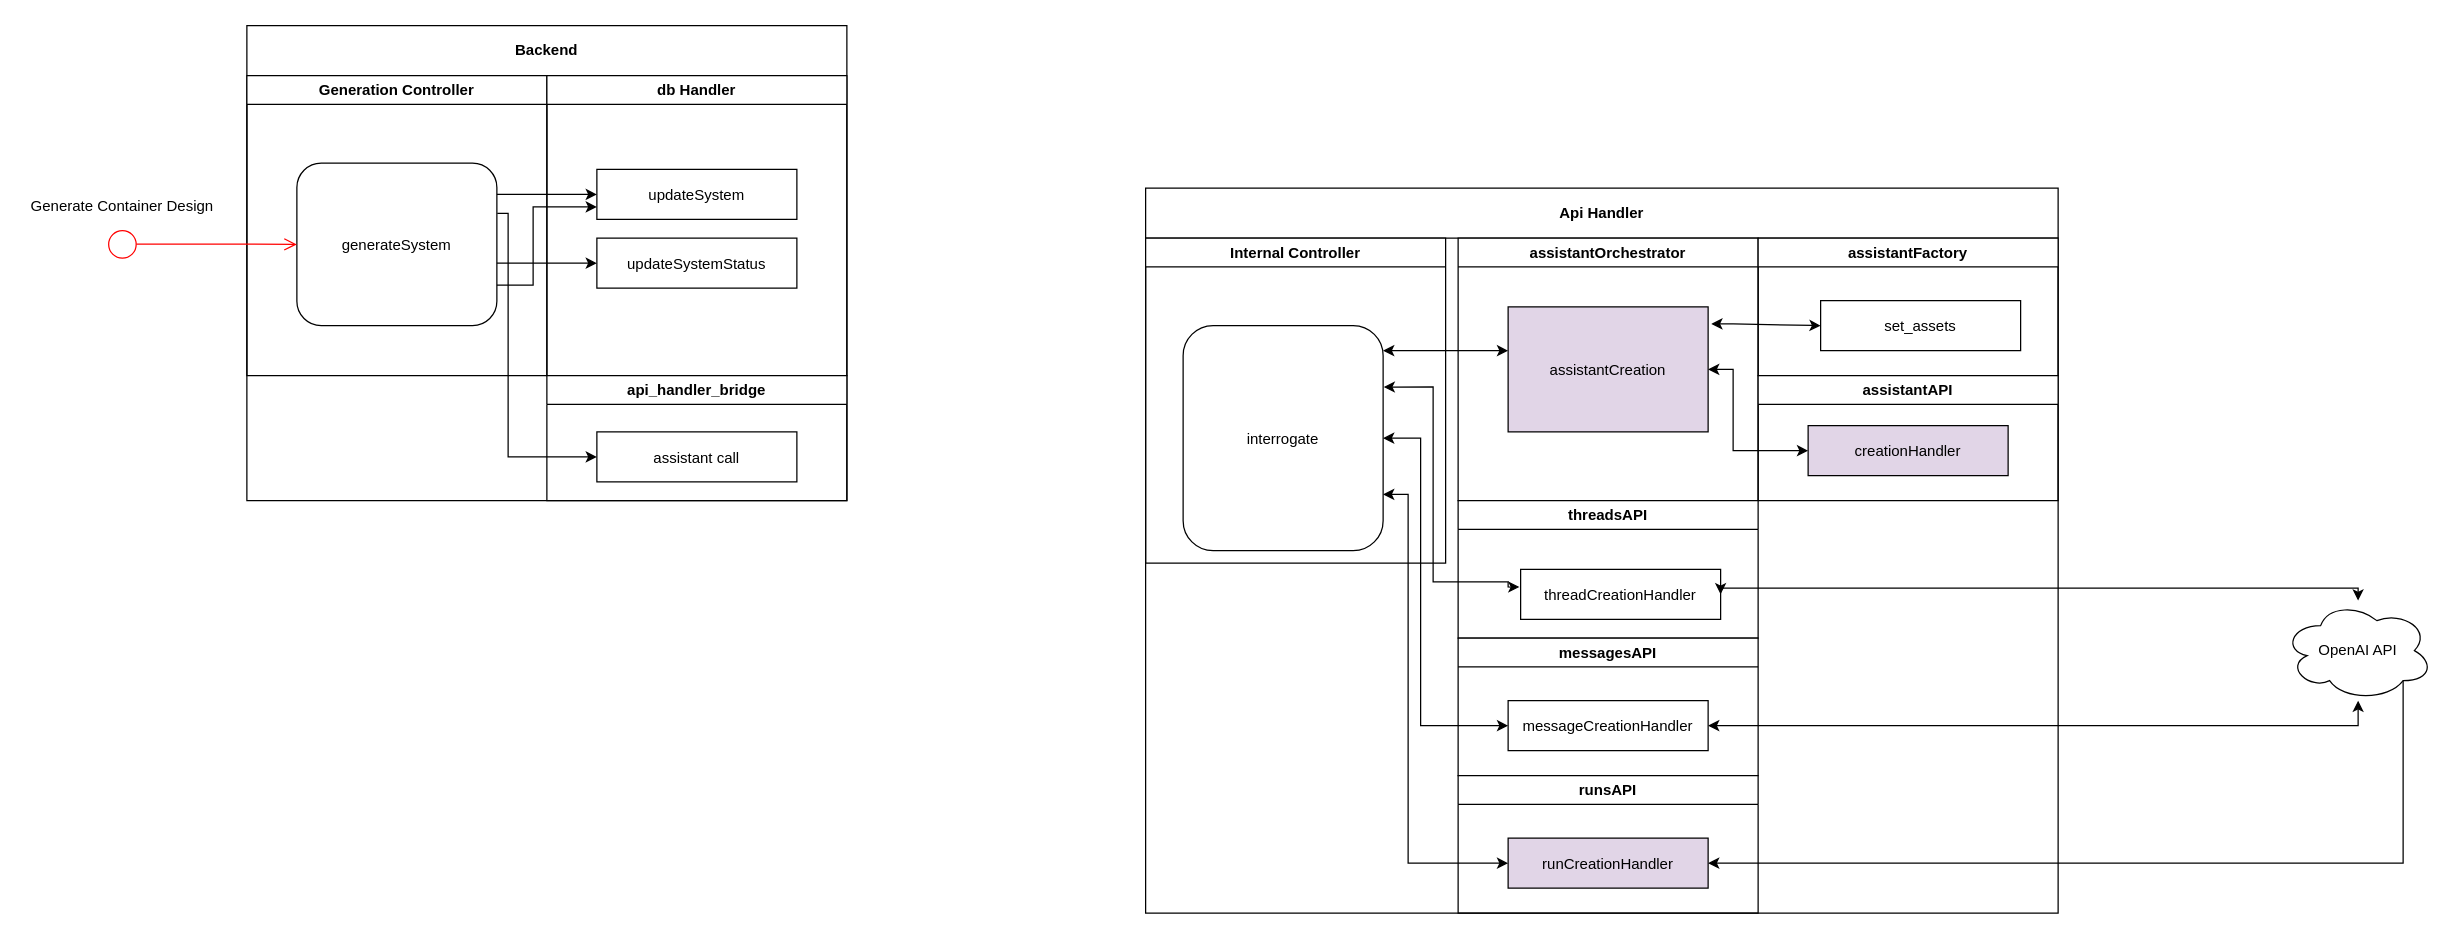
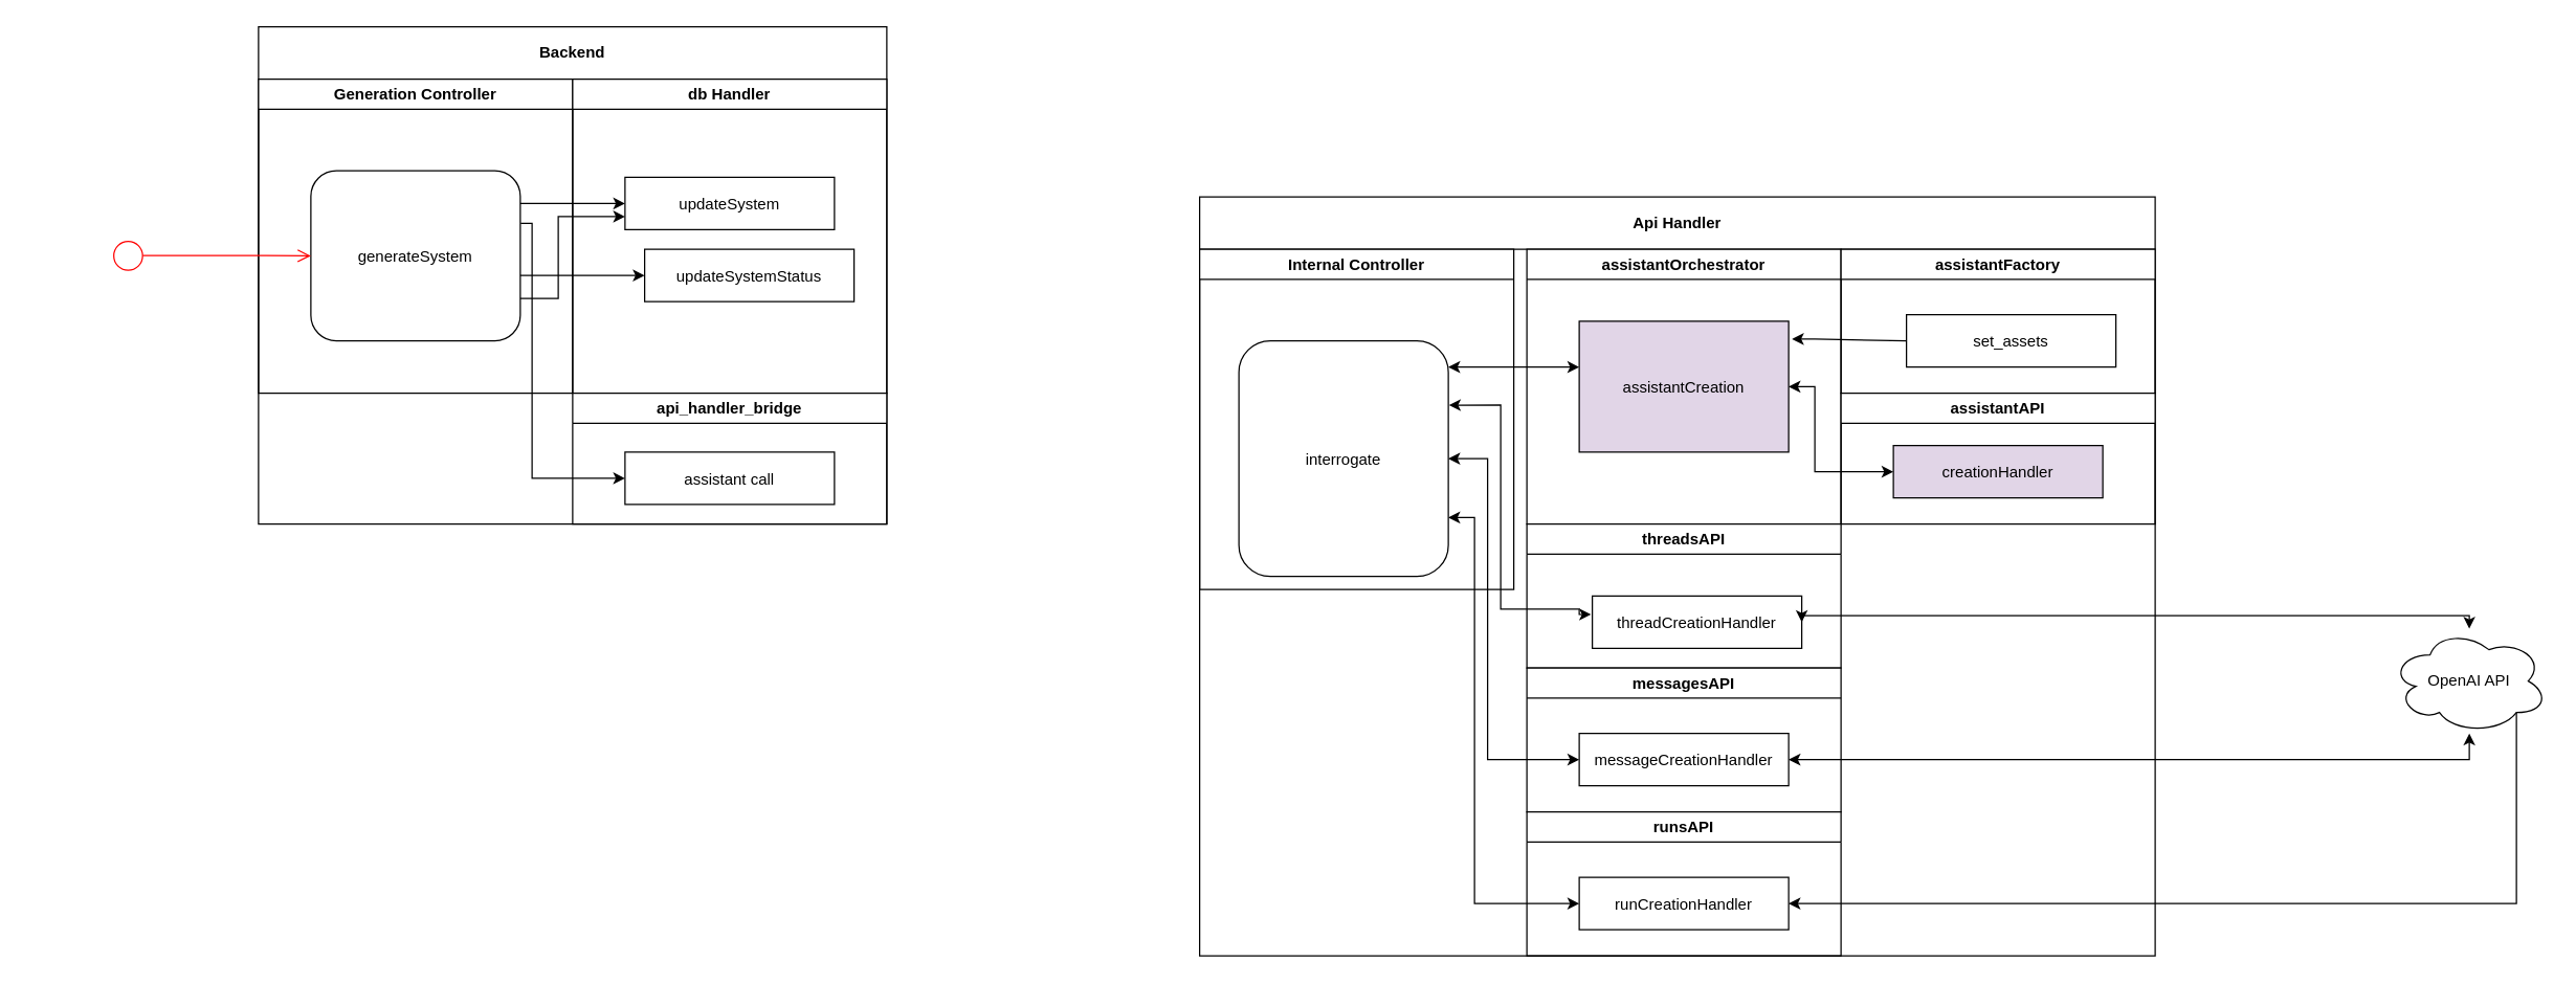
  <mxCell id="0" />
  <mxCell id="1" parent="0" />
  <mxCell id="2" value="Backend" style="swimlane;whiteSpace=wrap;startSize=40;" vertex="1" parent="1"><mxGeometry x="197" y="20" width="480" height="380" as="geometry" /></mxCell>
  <mxCell id="3" value="Generation Controller" style="swimlane;whiteSpace=wrap;html=1;" vertex="1" parent="2"><mxGeometry y="40" width="240" height="240" as="geometry" /></mxCell>
  <mxCell id="4" value="generateSystem" style="rounded=1;glass=0;shadow=0;" vertex="1" parent="3"><mxGeometry x="40" y="70" width="160" height="130" as="geometry" /></mxCell>
  <mxCell id="5" value="db Handler" style="swimlane;whiteSpace=wrap;html=1;" vertex="1" parent="2"><mxGeometry x="240" y="40" width="240" height="240" as="geometry" /></mxCell>
  <mxCell id="6" value="updateSystem" style="" vertex="1" parent="5"><mxGeometry x="40" y="75" width="160" height="40" as="geometry" /></mxCell>
- <mxCell id="7" value="updateSystemStatus" style="" vertex="1" parent="5"><mxGeometry x="40" y="130" width="160" height="40" as="geometry" /></mxCell>
+ <mxCell id="7" value="updateSystemStatus" style="" vertex="1" parent="5"><mxGeometry x="55" y="130" width="160" height="40" as="geometry" /></mxCell>
  <mxCell id="8" value="" style="edgeStyle=orthogonalEdgeStyle;rounded=0;orthogonalLoop=1;jettySize=auto;html=1;entryX=0;entryY=0.5;entryDx=0;entryDy=0;" edge="1" parent="2" target="6"><mxGeometry relative="1" as="geometry"><mxPoint x="200" y="135" as="sourcePoint" /><Array as="points"><mxPoint x="200" y="135" /></Array></mxGeometry></mxCell>
  <mxCell id="9" value="api_handler_bridge" style="swimlane;whiteSpace=wrap;html=1;" vertex="1" parent="2"><mxGeometry x="240" y="280" width="240" height="100" as="geometry" /></mxCell>
  <mxCell id="10" value="assistant call" style="" vertex="1" parent="9"><mxGeometry x="40" y="45" width="160" height="40" as="geometry" /></mxCell>
  <mxCell id="11" style="edgeStyle=orthogonalEdgeStyle;rounded=0;orthogonalLoop=1;jettySize=auto;html=1;exitX=1.002;exitY=0.309;exitDx=0;exitDy=0;entryX=0;entryY=0.5;entryDx=0;entryDy=0;exitPerimeter=0;" edge="1" parent="2" source="4" target="10"><mxGeometry relative="1" as="geometry"><Array as="points"><mxPoint x="209" y="150" /><mxPoint x="209" y="345" /></Array></mxGeometry></mxCell>
  <mxCell id="12" style="edgeStyle=orthogonalEdgeStyle;rounded=0;orthogonalLoop=1;jettySize=auto;html=1;entryX=0;entryY=0.5;entryDx=0;entryDy=0;" edge="1" parent="2" target="7"><mxGeometry relative="1" as="geometry"><mxPoint x="200" y="190" as="sourcePoint" /><Array as="points"><mxPoint x="200" y="190" /></Array></mxGeometry></mxCell>
  <mxCell id="13" style="edgeStyle=orthogonalEdgeStyle;rounded=0;orthogonalLoop=1;jettySize=auto;html=1;exitX=1;exitY=0.75;exitDx=0;exitDy=0;entryX=0;entryY=0.75;entryDx=0;entryDy=0;" edge="1" parent="2" source="4" target="6"><mxGeometry relative="1" as="geometry"><Array as="points"><mxPoint x="229" y="208" /><mxPoint x="229" y="145" /></Array></mxGeometry></mxCell>
  <mxCell id="14" value="" style="ellipse;shape=startState;fillColor=#FFFFFF;strokeColor=#ff0000;" vertex="1" parent="1"><mxGeometry x="82.44" y="180" width="30" height="30" as="geometry" /></mxCell>
  <mxCell id="15" value="" style="edgeStyle=elbowEdgeStyle;elbow=horizontal;verticalAlign=bottom;endArrow=open;endSize=8;strokeColor=#FF0000;endFill=1;rounded=0;entryX=0;entryY=0.5;entryDx=0;entryDy=0;exitX=0.872;exitY=0.492;exitDx=0;exitDy=0;exitPerimeter=0;" edge="1" parent="1" source="14" target="4"><mxGeometry x="1540" y="160" as="geometry"><mxPoint x="-194" y="300" as="targetPoint" /></mxGeometry></mxCell>
- <mxCell id="16" value="Generate Container Design" style="text;html=1;align=center;verticalAlign=middle;whiteSpace=wrap;rounded=0;" vertex="1" parent="1"><mxGeometry x="20" y="150" width="154.87" height="30" as="geometry" /></mxCell>
  <mxCell id="17" value="Api Handler" style="swimlane;whiteSpace=wrap;startSize=40;" vertex="1" parent="1"><mxGeometry x="916" y="150" width="730" height="580" as="geometry" /></mxCell>
  <mxCell id="18" value="Internal Controller" style="swimlane;whiteSpace=wrap;html=1;" vertex="1" parent="17"><mxGeometry y="40" width="240" height="260" as="geometry" /></mxCell>
  <mxCell id="19" value="interrogate" style="rounded=1;glass=0;shadow=0;" vertex="1" parent="18"><mxGeometry x="30" y="70" width="160" height="180" as="geometry" /></mxCell>
  <mxCell id="20" value="assistantOrchestrator" style="swimlane;whiteSpace=wrap;html=1;startSize=23;" vertex="1" parent="17"><mxGeometry x="250" y="40" width="240" height="210" as="geometry" /></mxCell>
  <mxCell id="21" value="assistantCreation" style="fillColor=#e1d5e7;" vertex="1" parent="20"><mxGeometry x="40" y="55" width="160" height="100" as="geometry" /></mxCell>
  <mxCell id="22" value="" style="edgeStyle=orthogonalEdgeStyle;rounded=0;orthogonalLoop=1;jettySize=auto;html=1;startArrow=classic;startFill=1;" edge="1" parent="17" source="19" target="21"><mxGeometry relative="1" as="geometry"><Array as="points"><mxPoint x="220" y="130" /><mxPoint x="220" y="130" /></Array></mxGeometry></mxCell>
  <mxCell id="23" value="assistantFactory" style="swimlane;whiteSpace=wrap;html=1;startSize=23;" vertex="1" parent="17"><mxGeometry x="490" y="40" width="240" height="110" as="geometry" /></mxCell>
  <mxCell id="24" value="set_assets" style="" vertex="1" parent="23"><mxGeometry x="50" y="50" width="160" height="40" as="geometry" /></mxCell>
- <mxCell id="25" value="" style="edgeStyle=orthogonalEdgeStyle;rounded=0;orthogonalLoop=1;jettySize=auto;html=1;startArrow=classic;startFill=1;entryX=0;entryY=0.5;entryDx=0;entryDy=0;exitX=1.016;exitY=0.136;exitDx=0;exitDy=0;exitPerimeter=0;" edge="1" parent="17" source="21" target="24"><mxGeometry relative="1" as="geometry"><mxPoint x="450" y="110" as="sourcePoint" /><Array as="points"><mxPoint x="470" y="109" /><mxPoint x="540" y="109" /></Array></mxGeometry></mxCell>
+ <mxCell id="25" value="" style="edgeStyle=orthogonalEdgeStyle;rounded=0;orthogonalLoop=1;jettySize=auto;html=1;startArrow=classic;startFill=1;entryX=0;entryY=0.5;entryDx=0;entryDy=0;exitX=1.016;exitY=0.136;exitDx=0;exitDy=0;exitPerimeter=0;endArrow=none;" edge="1" parent="17" source="21" target="24"><mxGeometry relative="1" as="geometry"><mxPoint x="450" y="110" as="sourcePoint" /><Array as="points"><mxPoint x="470" y="109" /><mxPoint x="540" y="109" /></Array></mxGeometry></mxCell>
  <mxCell id="26" value="assistantAPI" style="swimlane;whiteSpace=wrap;html=1;startSize=23;" vertex="1" parent="17"><mxGeometry x="490" y="150" width="240" height="100" as="geometry" /></mxCell>
  <mxCell id="27" value="creationHandler" style="fillColor=#e1d5e7;" vertex="1" parent="26"><mxGeometry x="40" y="40" width="160" height="40" as="geometry" /></mxCell>
  <mxCell id="28" value="" style="endArrow=classic;html=1;rounded=0;exitX=1;exitY=0.5;exitDx=0;exitDy=0;entryX=0;entryY=0.5;entryDx=0;entryDy=0;startArrow=classic;startFill=1;" edge="1" parent="17" source="21" target="27"><mxGeometry width="50" height="50" relative="1" as="geometry"><mxPoint x="470" y="240" as="sourcePoint" /><mxPoint x="470" y="280" as="targetPoint" /><Array as="points"><mxPoint x="470" y="145" /><mxPoint x="470" y="210" /></Array></mxGeometry></mxCell>
  <mxCell id="29" value="threadsAPI" style="swimlane;whiteSpace=wrap;html=1;startSize=23;" vertex="1" parent="17"><mxGeometry x="250" y="250" width="240" height="110" as="geometry" /></mxCell>
  <mxCell id="30" value="threadCreationHandler" style="" vertex="1" parent="29"><mxGeometry x="50" y="55" width="160" height="40" as="geometry" /></mxCell>
  <mxCell id="31" style="edgeStyle=orthogonalEdgeStyle;rounded=0;orthogonalLoop=1;jettySize=auto;html=1;entryX=-0.006;entryY=0.353;entryDx=0;entryDy=0;startArrow=classic;startFill=1;exitX=1.003;exitY=0.273;exitDx=0;exitDy=0;exitPerimeter=0;entryPerimeter=0;" edge="1" parent="17" source="19" target="30"><mxGeometry relative="1" as="geometry"><mxPoint x="200" y="163" as="sourcePoint" /><Array as="points"><mxPoint x="230" y="159" /><mxPoint x="230" y="315" /><mxPoint x="290" y="315" /></Array></mxGeometry></mxCell>
  <mxCell id="32" value="messagesAPI" style="swimlane;whiteSpace=wrap;html=1;startSize=23;" vertex="1" parent="17"><mxGeometry x="250" y="360" width="240" height="110" as="geometry" /></mxCell>
  <mxCell id="33" value="messageCreationHandler" style="" vertex="1" parent="32"><mxGeometry x="40" y="50" width="160" height="40" as="geometry" /></mxCell>
  <mxCell id="34" value="runsAPI" style="swimlane;whiteSpace=wrap;html=1;startSize=23;" vertex="1" parent="17"><mxGeometry x="250" y="470" width="240" height="110" as="geometry" /></mxCell>
- <mxCell id="35" value="runCreationHandler" style="fillColor=#e1d5e7;" vertex="1" parent="34"><mxGeometry x="40" y="50" width="160" height="40" as="geometry" /></mxCell>
+ <mxCell id="35" value="runCreationHandler" style="" vertex="1" parent="34"><mxGeometry x="40" y="50" width="160" height="40" as="geometry" /></mxCell>
  <mxCell id="36" style="edgeStyle=orthogonalEdgeStyle;rounded=0;orthogonalLoop=1;jettySize=auto;html=1;exitX=1;exitY=0.5;exitDx=0;exitDy=0;entryX=0;entryY=0.5;entryDx=0;entryDy=0;startArrow=classic;startFill=1;" edge="1" parent="17" source="19" target="33"><mxGeometry relative="1" as="geometry"><Array as="points"><mxPoint x="220" y="200" /><mxPoint x="220" y="430" /></Array></mxGeometry></mxCell>
  <mxCell id="37" style="edgeStyle=orthogonalEdgeStyle;rounded=0;orthogonalLoop=1;jettySize=auto;html=1;exitX=1;exitY=0.75;exitDx=0;exitDy=0;entryX=0;entryY=0.5;entryDx=0;entryDy=0;startArrow=classic;startFill=1;" edge="1" parent="17" source="19" target="35"><mxGeometry relative="1" as="geometry"><Array as="points"><mxPoint x="210" y="245" /><mxPoint x="210" y="540" /></Array></mxGeometry></mxCell>
  <mxCell id="38" value="OpenAI API" style="ellipse;shape=cloud;whiteSpace=wrap;html=1;" vertex="1" parent="1"><mxGeometry x="1826" y="480" width="120" height="80" as="geometry" /></mxCell>
  <mxCell id="39" style="edgeStyle=orthogonalEdgeStyle;rounded=0;orthogonalLoop=1;jettySize=auto;html=1;exitX=1;exitY=0.5;exitDx=0;exitDy=0;startArrow=classic;startFill=1;" edge="1" parent="1" source="30" target="38"><mxGeometry relative="1" as="geometry"><Array as="points"><mxPoint x="1886" y="470" /></Array></mxGeometry></mxCell>
  <mxCell id="40" style="edgeStyle=orthogonalEdgeStyle;rounded=0;orthogonalLoop=1;jettySize=auto;html=1;startArrow=classic;startFill=1;exitX=1;exitY=0.5;exitDx=0;exitDy=0;" edge="1" parent="1" source="33" target="38"><mxGeometry relative="1" as="geometry"><mxPoint x="1396" y="450" as="sourcePoint" /><Array as="points"><mxPoint x="1886" y="580" /></Array></mxGeometry></mxCell>
  <mxCell id="41" style="edgeStyle=orthogonalEdgeStyle;rounded=0;orthogonalLoop=1;jettySize=auto;html=1;exitX=1;exitY=0.5;exitDx=0;exitDy=0;entryX=0.8;entryY=0.8;entryDx=0;entryDy=0;entryPerimeter=0;startArrow=classic;startFill=1;endArrow=none;" edge="1" parent="1" source="35" target="38"><mxGeometry relative="1" as="geometry" /></mxCell>
